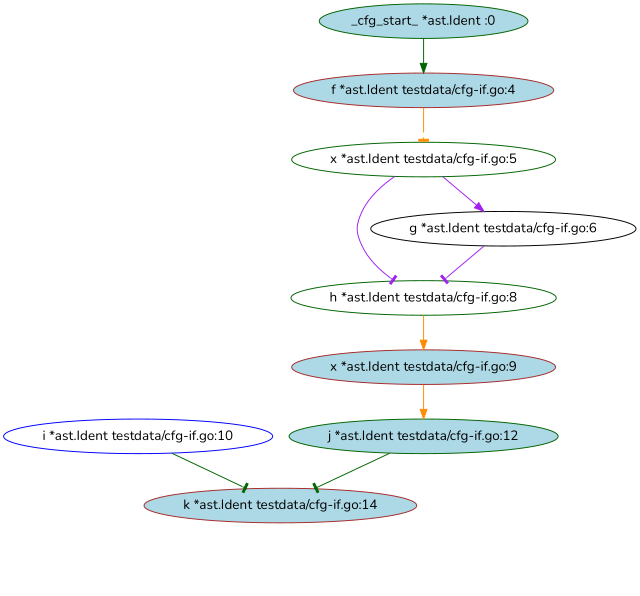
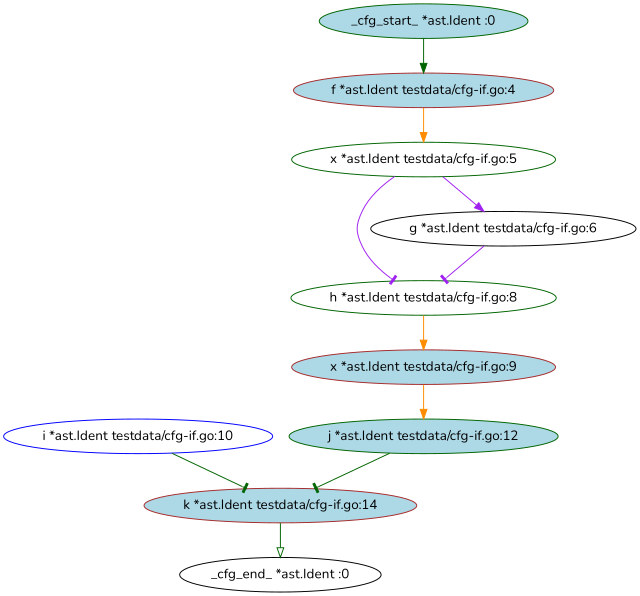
  digraph {
    fontname=Nunito
    node [color=darkgreen fillcolor=white fontname=Nunito style=filled]
    edge [arrowhead=normal color=darkgreen fontname=Nunito]
+   n1 [color=black label="_cfg_end_ *ast.Ident :0"]
    n2 [color=brown fillcolor=lightblue label="k *ast.Ident testdata/cfg-if.go:14"]
    n3 [color=blue label="i *ast.Ident testdata/cfg-if.go:10"]
    n4 [fillcolor=lightblue label="j *ast.Ident testdata/cfg-if.go:12"]
    n5 [color=brown fillcolor=lightblue label="x *ast.Ident testdata/cfg-if.go:9"]
    n6 [label="h *ast.Ident testdata/cfg-if.go:8"]
    n7 [color=black label="g *ast.Ident testdata/cfg-if.go:6"]
    n8 [label="x *ast.Ident testdata/cfg-if.go:5"]
    n9 [color=brown fillcolor=lightblue label="f *ast.Ident testdata/cfg-if.go:4"]
    n10 [fillcolor=lightblue label="_cfg_start_ *ast.Ident :0"]
+   n2 -> n1 [arrowhead=onormal]
    n3 -> n2 [arrowhead=tee]
    n4 -> n2 [arrowhead=tee]
    n5 -> n4 [color=darkorange]
    n6 -> n5 [color=darkorange]
    n7 -> n6 [arrowhead=tee color=purple]
    n8 -> n6 [arrowhead=tee color=purple]
    n8 -> n7 [color=purple]
-   n9 -> n8 [arrowhead=tee color=darkorange]
+   n9 -> n8 [color=darkorange]
    n10 -> n9
  }
